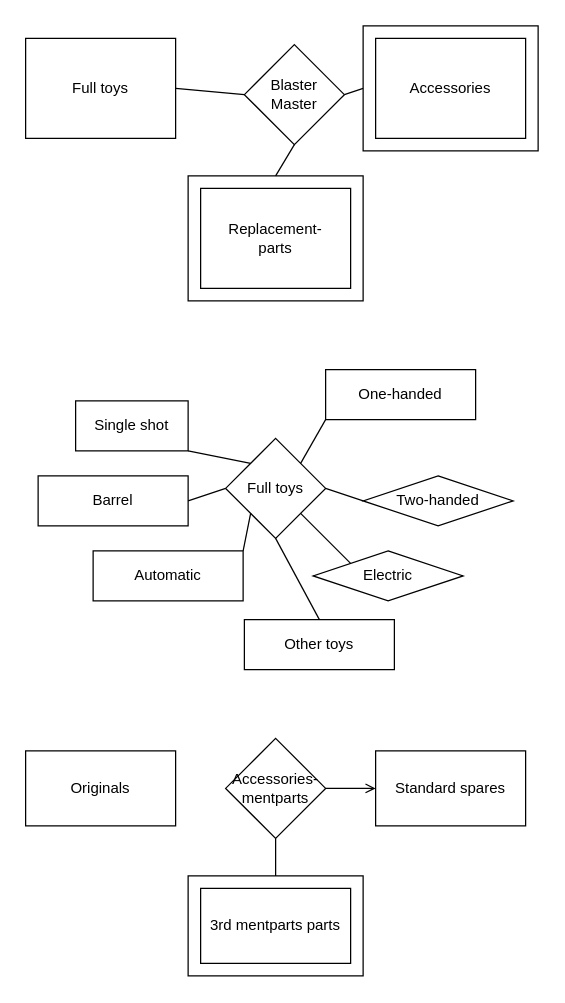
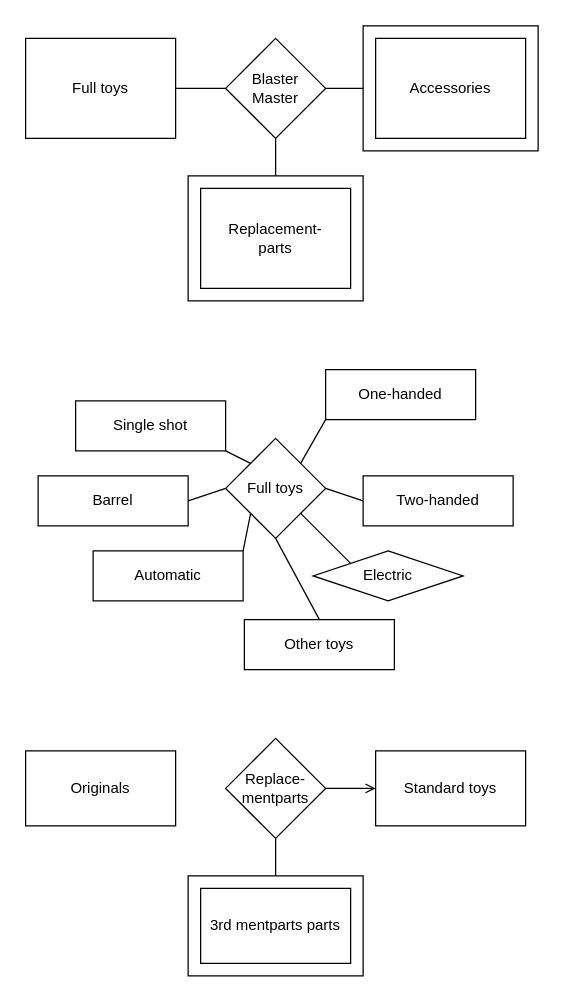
  <mxCell id="0" />
  <mxCell id="1" parent="0" />
  <mxCell id="2" value="" style="rounded=0;whiteSpace=wrap;html=1;" parent="1" vertex="1"><mxGeometry x="150" y="700" width="140" height="80" as="geometry" /></mxCell>
  <mxCell id="3" value="" style="rounded=0;whiteSpace=wrap;html=1;" parent="1" vertex="1"><mxGeometry x="290" y="20" width="140" height="100" as="geometry" /></mxCell>
  <mxCell id="4" value="" style="rounded=0;whiteSpace=wrap;html=1;" parent="1" vertex="1"><mxGeometry x="150" y="140" width="140" height="100" as="geometry" /></mxCell>
- <mxCell id="5" value="Blaster&lt;br&gt;Master" style="rhombus;whiteSpace=wrap;html=1;" parent="1" vertex="1"><mxGeometry x="195" y="35" width="80" height="80" as="geometry" /></mxCell>
+ <mxCell id="5" value="Blaster&lt;br&gt;Master" style="rhombus;whiteSpace=wrap;html=1;" parent="1" vertex="1"><mxGeometry x="180" y="30" width="80" height="80" as="geometry" /></mxCell>
  <mxCell id="6" value="Full toys" style="rounded=0;whiteSpace=wrap;html=1;" parent="1" vertex="1"><mxGeometry x="20" y="30" width="120" height="80" as="geometry" /></mxCell>
  <mxCell id="7" value="Accessories" style="rounded=0;whiteSpace=wrap;html=1;" parent="1" vertex="1"><mxGeometry x="300" y="30" width="120" height="80" as="geometry" /></mxCell>
  <mxCell id="8" value="Replacement-&lt;br&gt;parts" style="rounded=0;whiteSpace=wrap;html=1;" parent="1" vertex="1"><mxGeometry x="160" y="150" width="120" height="80" as="geometry" /></mxCell>
  <mxCell id="9" value="" style="endArrow=none;html=1;rounded=0;entryX=0.5;entryY=1;entryDx=0;entryDy=0;" parent="1" target="5" edge="1"><mxGeometry width="50" height="50" relative="1" as="geometry"><mxPoint x="220" y="140" as="sourcePoint" /><mxPoint x="220" y="190" as="targetPoint" /></mxGeometry></mxCell>
  <mxCell id="10" value="" style="endArrow=none;html=1;rounded=0;entryX=0;entryY=0.5;entryDx=0;entryDy=0;exitX=1;exitY=0.5;exitDx=0;exitDy=0;" parent="1" source="6" target="5" edge="1"><mxGeometry width="50" height="50" relative="1" as="geometry"><mxPoint x="170" y="240" as="sourcePoint" /><mxPoint x="220" y="190" as="targetPoint" /></mxGeometry></mxCell>
  <mxCell id="11" value="" style="endArrow=none;html=1;rounded=0;entryX=1;entryY=0.5;entryDx=0;entryDy=0;" parent="1" target="5" edge="1"><mxGeometry width="50" height="50" relative="1" as="geometry"><mxPoint x="290" y="70" as="sourcePoint" /><mxPoint x="220" y="190" as="targetPoint" /></mxGeometry></mxCell>
  <mxCell id="12" style="edgeStyle=orthogonalEdgeStyle;rounded=0;orthogonalLoop=1;jettySize=auto;html=1;exitX=0.5;exitY=1;exitDx=0;exitDy=0;" parent="1" edge="1"><mxGeometry relative="1" as="geometry"><mxPoint x="80" y="450" as="sourcePoint" /><mxPoint x="80" y="450" as="targetPoint" /></mxGeometry></mxCell>
  <mxCell id="13" value="Full toys" style="rhombus;whiteSpace=wrap;html=1;" parent="1" vertex="1"><mxGeometry x="180" y="350" width="80" height="80" as="geometry" /></mxCell>
- <mxCell id="14" value="Single shot" style="rounded=0;whiteSpace=wrap;html=1;" parent="1" vertex="1"><mxGeometry x="60" y="320" width="90" height="40" as="geometry" /></mxCell>
+ <mxCell id="14" value="Single shot" style="rounded=0;whiteSpace=wrap;html=1;" parent="1" vertex="1"><mxGeometry x="60" y="320" width="120" height="40" as="geometry" /></mxCell>
  <mxCell id="15" value="Barrel" style="rounded=0;whiteSpace=wrap;html=1;" parent="1" vertex="1"><mxGeometry x="30" y="380" width="120" height="40" as="geometry" /></mxCell>
  <mxCell id="16" value="Automatic" style="rounded=0;whiteSpace=wrap;html=1;" parent="1" vertex="1"><mxGeometry x="74" y="440" width="120" height="40" as="geometry" /></mxCell>
  <mxCell id="17" value="Electric" style="rhombus;whiteSpace=wrap;html=1;" parent="1" vertex="1"><mxGeometry x="250" y="440" width="120" height="40" as="geometry" /></mxCell>
- <mxCell id="18" value="Two-handed" style="rhombus;whiteSpace=wrap;html=1;" parent="1" vertex="1"><mxGeometry x="290" y="380" width="120" height="40" as="geometry" /></mxCell>
+ <mxCell id="18" value="Two-handed" style="rounded=0;whiteSpace=wrap;html=1;" parent="1" vertex="1"><mxGeometry x="290" y="380" width="120" height="40" as="geometry" /></mxCell>
  <mxCell id="19" value="One-handed" style="rounded=0;whiteSpace=wrap;html=1;" parent="1" vertex="1"><mxGeometry x="260" y="295" width="120" height="40" as="geometry" /></mxCell>
  <mxCell id="20" value="" style="endArrow=none;html=1;rounded=0;exitX=1;exitY=1;exitDx=0;exitDy=0;entryX=0;entryY=0;entryDx=0;entryDy=0;" parent="1" source="14" target="13" edge="1"><mxGeometry width="50" height="50" relative="1" as="geometry"><mxPoint x="170" y="340" as="sourcePoint" /><mxPoint x="220" y="290" as="targetPoint" /></mxGeometry></mxCell>
  <mxCell id="21" value="" style="endArrow=none;html=1;rounded=0;exitX=1;exitY=0.5;exitDx=0;exitDy=0;entryX=0;entryY=0.5;entryDx=0;entryDy=0;" parent="1" source="15" target="13" edge="1"><mxGeometry width="50" height="50" relative="1" as="geometry"><mxPoint x="170" y="340" as="sourcePoint" /><mxPoint x="220" y="290" as="targetPoint" /></mxGeometry></mxCell>
  <mxCell id="22" value="" style="endArrow=none;html=1;rounded=0;exitX=1;exitY=0;exitDx=0;exitDy=0;entryX=0;entryY=1;entryDx=0;entryDy=0;" parent="1" source="16" target="13" edge="1"><mxGeometry width="50" height="50" relative="1" as="geometry"><mxPoint x="170" y="340" as="sourcePoint" /><mxPoint x="220" y="290" as="targetPoint" /></mxGeometry></mxCell>
  <mxCell id="23" value="" style="endArrow=none;html=1;rounded=0;entryX=0;entryY=1;entryDx=0;entryDy=0;exitX=1;exitY=0;exitDx=0;exitDy=0;" parent="1" source="13" target="19" edge="1"><mxGeometry width="50" height="50" relative="1" as="geometry"><mxPoint x="170" y="340" as="sourcePoint" /><mxPoint x="220" y="290" as="targetPoint" /></mxGeometry></mxCell>
  <mxCell id="24" value="" style="endArrow=none;html=1;rounded=0;entryX=0;entryY=0.5;entryDx=0;entryDy=0;exitX=1;exitY=0.5;exitDx=0;exitDy=0;" parent="1" source="13" target="18" edge="1"><mxGeometry width="50" height="50" relative="1" as="geometry"><mxPoint x="170" y="340" as="sourcePoint" /><mxPoint x="220" y="290" as="targetPoint" /></mxGeometry></mxCell>
  <mxCell id="25" value="" style="endArrow=none;html=1;rounded=0;entryX=0;entryY=0;entryDx=0;entryDy=0;exitX=1;exitY=1;exitDx=0;exitDy=0;" parent="1" source="13" target="17" edge="1"><mxGeometry width="50" height="50" relative="1" as="geometry"><mxPoint x="170" y="340" as="sourcePoint" /><mxPoint x="220" y="290" as="targetPoint" /></mxGeometry></mxCell>
- <mxCell id="26" value="Accessories-&lt;br&gt;mentparts" style="rhombus;whiteSpace=wrap;html=1;" parent="1" vertex="1"><mxGeometry x="180" y="590" width="80" height="80" as="geometry" /></mxCell>
+ <mxCell id="26" value="Replace-&lt;br&gt;mentparts" style="rhombus;whiteSpace=wrap;html=1;" parent="1" vertex="1"><mxGeometry x="180" y="590" width="80" height="80" as="geometry" /></mxCell>
  <mxCell id="27" value="Originals" style="rounded=0;whiteSpace=wrap;html=1;" parent="1" vertex="1"><mxGeometry x="20" y="600" width="120" height="60" as="geometry" /></mxCell>
  <mxCell id="28" value="3rd mentparts parts" style="rounded=0;whiteSpace=wrap;html=1;" parent="1" vertex="1"><mxGeometry x="160" y="710" width="120" height="60" as="geometry" /></mxCell>
- <mxCell id="29" value="Standard spares" style="rounded=0;whiteSpace=wrap;html=1;" parent="1" vertex="1"><mxGeometry x="300" y="600" width="120" height="60" as="geometry" /></mxCell>
+ <mxCell id="29" value="Standard toys" style="rounded=0;whiteSpace=wrap;html=1;" parent="1" vertex="1"><mxGeometry x="300" y="600" width="120" height="60" as="geometry" /></mxCell>
  <mxCell id="30" value="" style="endArrow=none;html=1;rounded=0;" parent="1" edge="1"><mxGeometry width="50" height="50" relative="1" as="geometry"><mxPoint x="220" y="700" as="sourcePoint" /><mxPoint x="220" y="670" as="targetPoint" /></mxGeometry></mxCell>
  <mxCell id="31" value="" style="endArrow=open;html=1;rounded=0;entryX=0;entryY=0.5;entryDx=0;entryDy=0;exitX=1;exitY=0.5;exitDx=0;exitDy=0;" parent="1" source="26" target="29" edge="1"><mxGeometry width="50" height="50" relative="1" as="geometry"><mxPoint x="170" y="540" as="sourcePoint" /><mxPoint x="220" y="490" as="targetPoint" /></mxGeometry></mxCell>
  <mxCell id="32" value="Other toys" style="rounded=0;whiteSpace=wrap;html=1;" parent="1" vertex="1"><mxGeometry x="195" y="495" width="120" height="40" as="geometry" /></mxCell>
  <mxCell id="33" value="" style="endArrow=none;html=1;rounded=0;exitX=0.5;exitY=0;exitDx=0;exitDy=0;" parent="1" source="32" edge="1"><mxGeometry width="50" height="50" relative="1" as="geometry"><mxPoint x="170" y="340" as="sourcePoint" /><mxPoint x="220" y="430" as="targetPoint" /></mxGeometry></mxCell>
